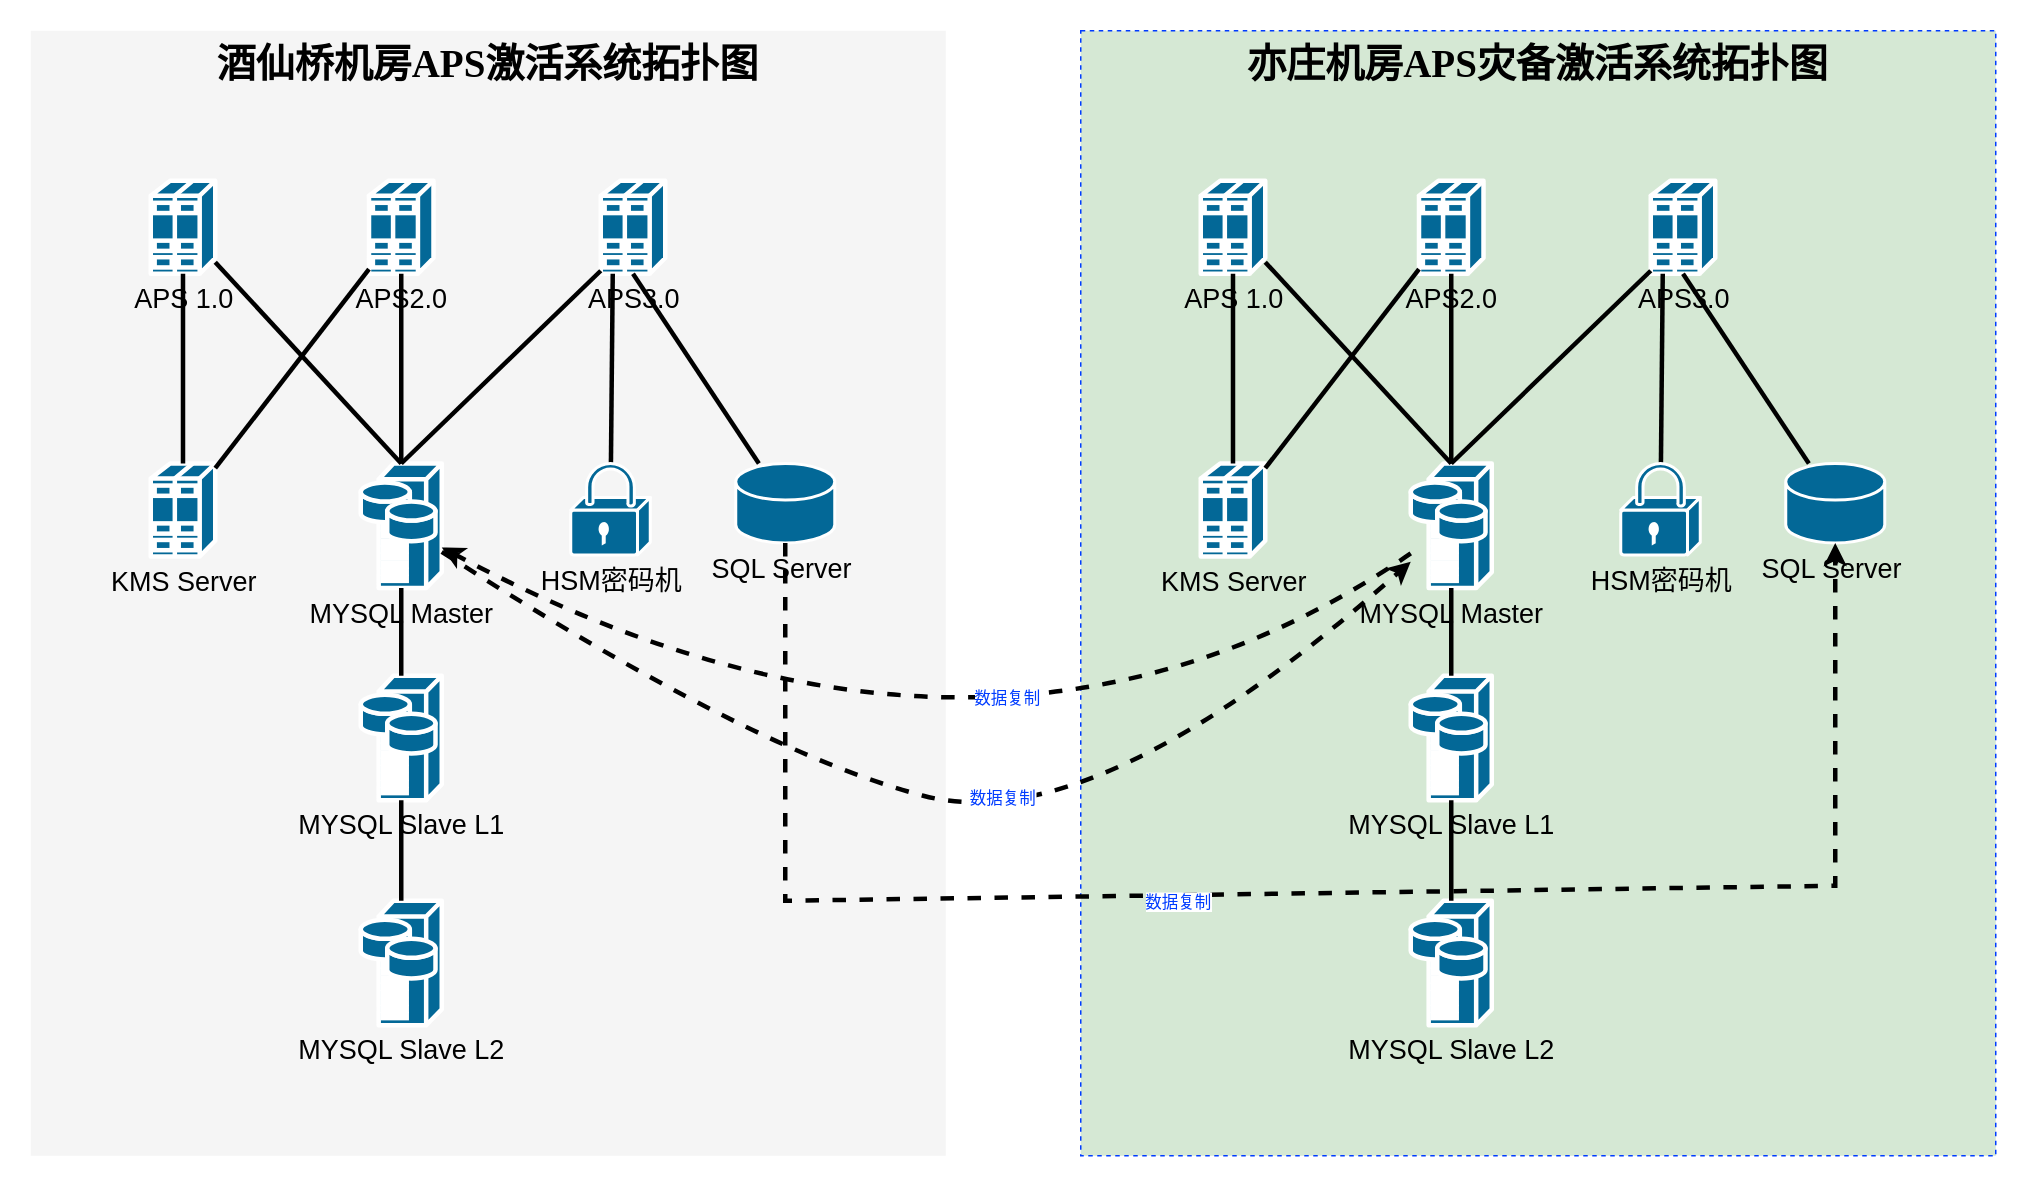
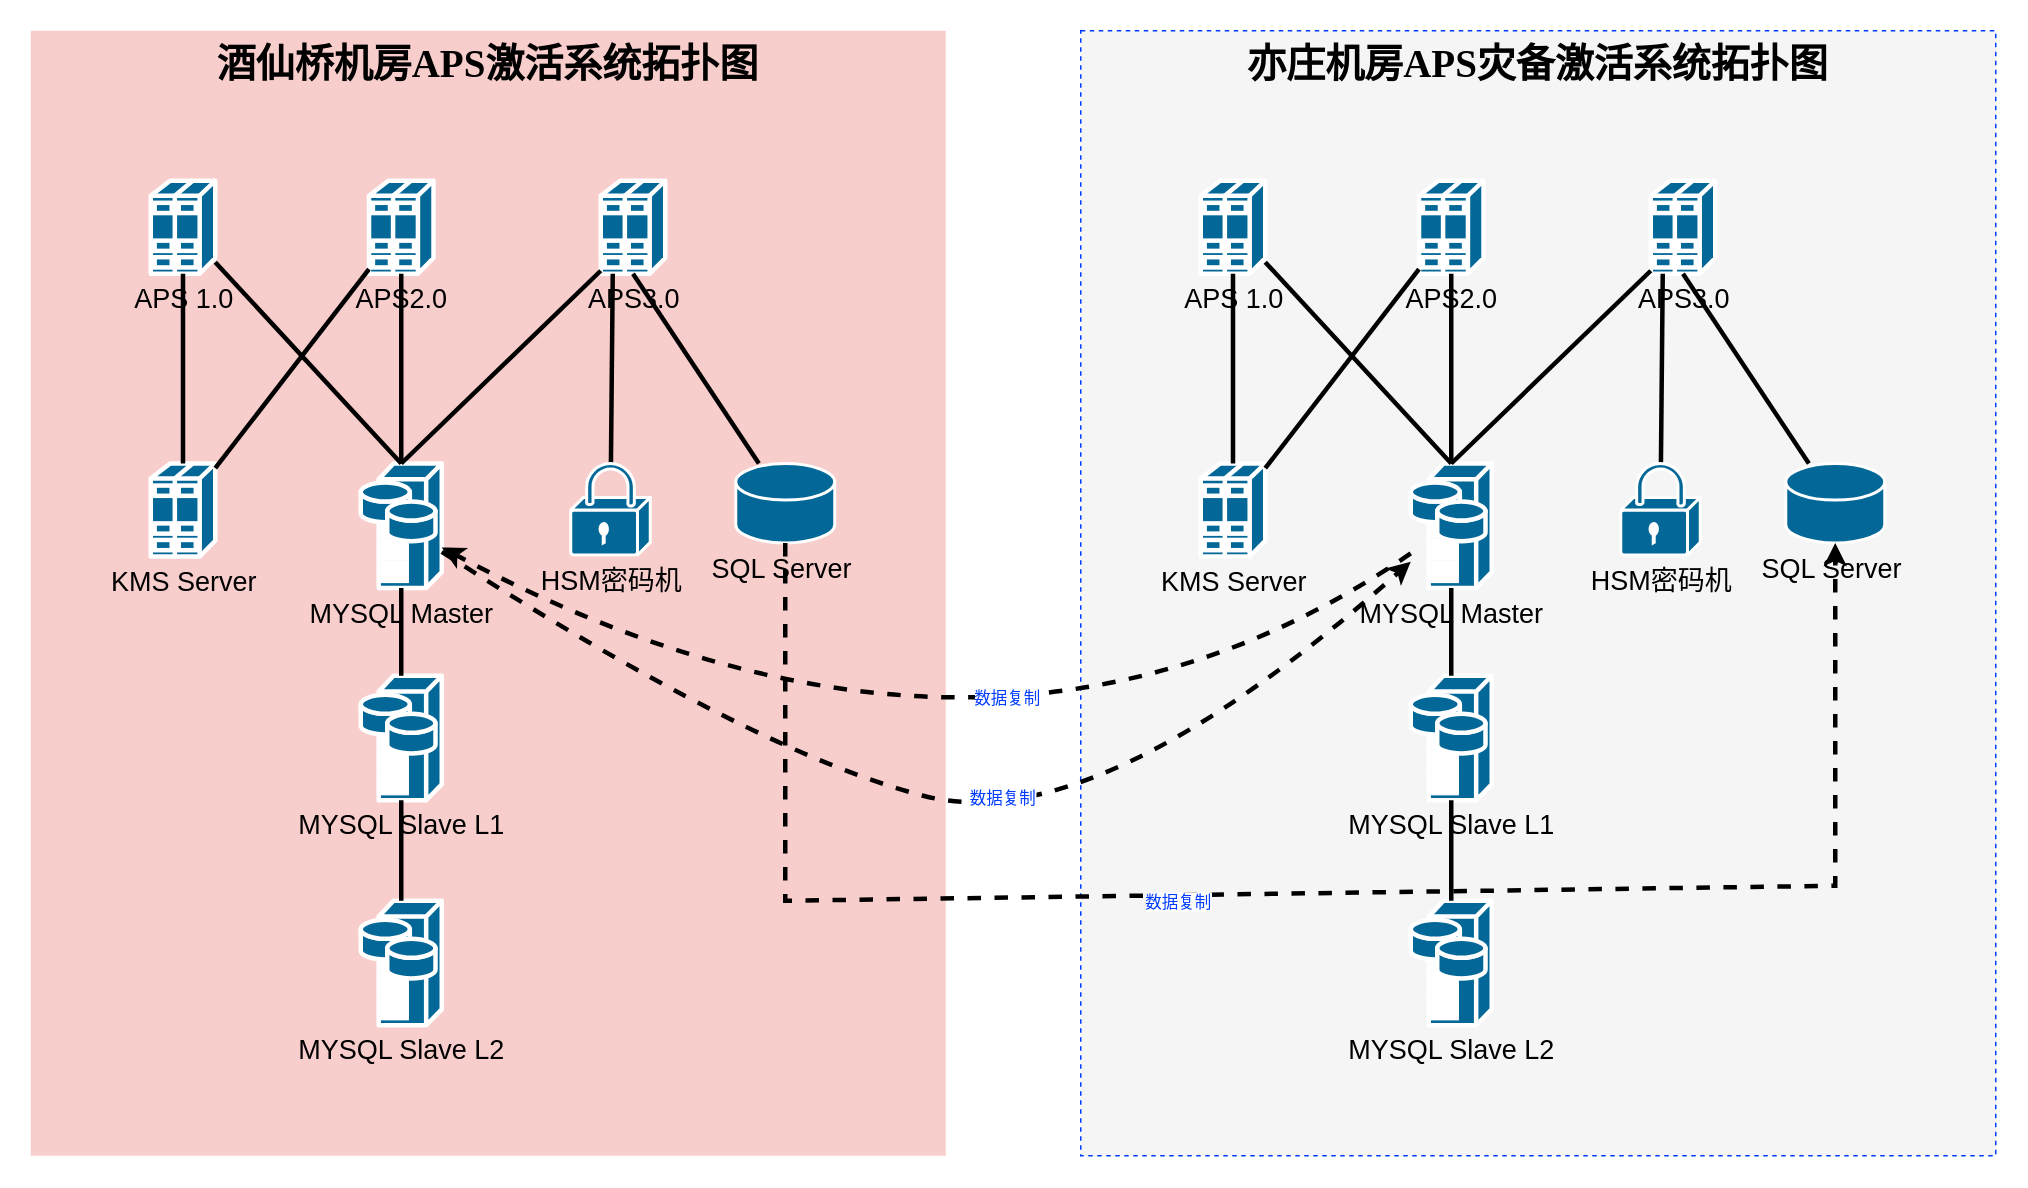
  <mxCell id="0" />
  <mxCell id="1" parent="0" />
- <mxCell id="2" value="&lt;font style=&quot;font-size: 26px;&quot;&gt;酒仙桥机房APS激活系统拓扑图&lt;/font&gt;" style="whiteSpace=wrap;html=1;rounded=0;shadow=0;comic=0;strokeWidth=1;fontFamily=Verdana;fontSize=14;fillColor=#f5f5f5;strokeColor=none;fontStyle=1;verticalAlign=top;" parent="1" vertex="1"><mxGeometry x="20" y="20" width="610" height="750" as="geometry" /></mxCell>
+ <mxCell id="2" value="&lt;font style=&quot;font-size: 26px;&quot;&gt;酒仙桥机房APS激活系统拓扑图&lt;/font&gt;" style="whiteSpace=wrap;html=1;rounded=0;shadow=0;comic=0;strokeWidth=1;fontFamily=Verdana;fontSize=14;fillColor=#f8cecc;strokeColor=none;fontStyle=1;verticalAlign=top;" parent="1" vertex="1"><mxGeometry x="20" y="20" width="610" height="750" as="geometry" /></mxCell>
  <mxCell id="3" value="&lt;font style=&quot;font-size: 18px;&quot;&gt;APS 1.0&lt;/font&gt;" style="shape=mxgraph.cisco.servers.standard_host;sketch=0;html=1;pointerEvents=1;dashed=0;fillColor=#036897;strokeColor=#ffffff;strokeWidth=3;verticalLabelPosition=bottom;verticalAlign=top;align=center;outlineConnect=0;fontSize=18;" parent="1" vertex="1"><mxGeometry x="100" y="120" width="43" height="62" as="geometry" /></mxCell>
  <mxCell id="4" value="KMS Server" style="shape=mxgraph.cisco.servers.standard_host;sketch=0;html=1;pointerEvents=1;dashed=0;fillColor=#036897;strokeColor=#ffffff;strokeWidth=3;verticalLabelPosition=bottom;verticalAlign=top;align=center;outlineConnect=0;fontSize=18;" parent="1" vertex="1"><mxGeometry x="100" y="308.5" width="43" height="62" as="geometry" /></mxCell>
  <mxCell id="5" value="APS2.0" style="shape=mxgraph.cisco.servers.standard_host;sketch=0;html=1;pointerEvents=1;dashed=0;fillColor=#036897;strokeColor=#ffffff;strokeWidth=3;verticalLabelPosition=bottom;verticalAlign=top;align=center;outlineConnect=0;fontSize=18;" parent="1" vertex="1"><mxGeometry x="245.5" y="120" width="43" height="62" as="geometry" /></mxCell>
  <mxCell id="6" value="APS3.0" style="shape=mxgraph.cisco.servers.standard_host;sketch=0;html=1;pointerEvents=1;dashed=0;fillColor=#036897;strokeColor=#ffffff;strokeWidth=3;verticalLabelPosition=bottom;verticalAlign=top;align=center;outlineConnect=0;fontSize=18;" parent="1" vertex="1"><mxGeometry x="400" y="120" width="43" height="62" as="geometry" /></mxCell>
  <mxCell id="7" value="MYSQL Master" style="shape=mxgraph.cisco.servers.storage_server;sketch=0;html=1;pointerEvents=1;dashed=0;fillColor=#036897;strokeColor=#ffffff;strokeWidth=3;verticalLabelPosition=bottom;verticalAlign=top;align=center;outlineConnect=0;fontSize=18;" parent="1" vertex="1"><mxGeometry x="240" y="308.5" width="54" height="83" as="geometry" /></mxCell>
  <mxCell id="8" value="MYSQL Slave L1" style="shape=mxgraph.cisco.servers.storage_server;sketch=0;html=1;pointerEvents=1;dashed=0;fillColor=#036897;strokeColor=#ffffff;strokeWidth=3;verticalLabelPosition=bottom;verticalAlign=top;align=center;outlineConnect=0;fontSize=18;" parent="1" vertex="1"><mxGeometry x="240" y="450" width="54" height="83" as="geometry" /></mxCell>
  <mxCell id="9" value="" style="endArrow=none;html=1;exitX=0.5;exitY=0;exitDx=0;exitDy=0;exitPerimeter=0;strokeWidth=3;rounded=1;strokeColor=#000000;fontSize=18;" parent="1" source="4" target="3" edge="1"><mxGeometry width="50" height="50" relative="1" as="geometry"><mxPoint x="150" y="242" as="sourcePoint" /><mxPoint x="200" y="192" as="targetPoint" /></mxGeometry></mxCell>
  <mxCell id="10" value="MYSQL Slave L2" style="shape=mxgraph.cisco.servers.storage_server;sketch=0;html=1;pointerEvents=1;dashed=0;fillColor=#036897;strokeColor=#ffffff;strokeWidth=3;verticalLabelPosition=bottom;verticalAlign=top;align=center;outlineConnect=0;fontSize=18;" parent="1" vertex="1"><mxGeometry x="240" y="600" width="54" height="83" as="geometry" /></mxCell>
  <mxCell id="11" value="" style="endArrow=none;html=1;strokeWidth=3;rounded=1;fontSize=18;" parent="1" source="4" target="5" edge="1"><mxGeometry width="50" height="50" relative="1" as="geometry"><mxPoint x="160" y="300" as="sourcePoint" /><mxPoint x="210" y="202" as="targetPoint" /></mxGeometry></mxCell>
  <mxCell id="12" value="" style="endArrow=none;html=1;exitX=0.5;exitY=0;exitDx=0;exitDy=0;exitPerimeter=0;strokeWidth=3;rounded=1;fontSize=18;" parent="1" source="7" target="3" edge="1"><mxGeometry width="50" height="50" relative="1" as="geometry"><mxPoint x="283" y="290" as="sourcePoint" /><mxPoint x="331" y="180" as="targetPoint" /></mxGeometry></mxCell>
  <mxCell id="13" value="" style="endArrow=none;html=1;strokeWidth=3;rounded=1;fontSize=18;" parent="1" source="19" edge="1"><mxGeometry width="50" height="50" relative="1" as="geometry"><mxPoint x="402.767" y="310" as="sourcePoint" /><mxPoint x="408" y="182" as="targetPoint" /></mxGeometry></mxCell>
  <mxCell id="14" value="" style="endArrow=none;html=1;strokeWidth=3;rounded=1;exitX=0.5;exitY=0;exitDx=0;exitDy=0;exitPerimeter=0;fontSize=18;" parent="1" source="7" target="5" edge="1"><mxGeometry width="50" height="50" relative="1" as="geometry"><mxPoint x="192" y="342" as="sourcePoint" /><mxPoint x="240" y="232" as="targetPoint" /></mxGeometry></mxCell>
  <mxCell id="15" value="" style="endArrow=none;html=1;rounded=0;strokeWidth=3;fontSize=18;" parent="1" source="10" target="8" edge="1"><mxGeometry width="50" height="50" relative="1" as="geometry"><mxPoint x="510" y="390" as="sourcePoint" /><mxPoint x="560" y="340" as="targetPoint" /></mxGeometry></mxCell>
  <mxCell id="16" value="" style="endArrow=none;html=1;rounded=0;strokeWidth=3;fontSize=18;" parent="1" source="7" target="8" edge="1"><mxGeometry width="50" height="50" relative="1" as="geometry"><mxPoint x="510" y="390" as="sourcePoint" /><mxPoint x="560" y="340" as="targetPoint" /></mxGeometry></mxCell>
  <mxCell id="17" value="" style="endArrow=none;html=1;rounded=0;exitX=0.5;exitY=0;exitDx=0;exitDy=0;exitPerimeter=0;strokeWidth=3;fontSize=18;" parent="1" source="7" edge="1"><mxGeometry width="50" height="50" relative="1" as="geometry"><mxPoint x="700" y="350" as="sourcePoint" /><mxPoint x="400" y="180" as="targetPoint" /></mxGeometry></mxCell>
  <mxCell id="18" value="" style="endArrow=none;html=1;rounded=0;entryX=0.5;entryY=1;entryDx=0;entryDy=0;entryPerimeter=0;strokeWidth=3;fontSize=18;" parent="1" source="20" target="6" edge="1"><mxGeometry width="50" height="50" relative="1" as="geometry"><mxPoint x="521.5" y="310" as="sourcePoint" /><mxPoint x="490" y="240" as="targetPoint" /></mxGeometry></mxCell>
  <mxCell id="19" value="HSM密码机" style="shape=mxgraph.cisco.security.lock;sketch=0;html=1;pointerEvents=1;dashed=0;fillColor=#036897;strokeColor=#ffffff;strokeWidth=2;verticalLabelPosition=bottom;verticalAlign=top;align=center;outlineConnect=0;fontSize=18;" parent="1" vertex="1"><mxGeometry x="380" y="308.5" width="53" height="61" as="geometry" /></mxCell>
  <mxCell id="20" value="SQL Server&amp;nbsp;" style="shape=mxgraph.cisco.storage.relational_database;sketch=0;html=1;pointerEvents=1;dashed=0;fillColor=#036897;strokeColor=#ffffff;strokeWidth=2;verticalLabelPosition=bottom;verticalAlign=top;align=center;outlineConnect=0;fontSize=18;" parent="1" vertex="1"><mxGeometry x="490" y="308.5" width="66" height="53" as="geometry" /></mxCell>
- <mxCell id="21" value="&lt;font style=&quot;font-size: 26px;&quot;&gt;亦庄机房APS灾备激活系统拓扑图&lt;/font&gt;" style="whiteSpace=wrap;html=1;rounded=0;shadow=0;comic=0;strokeWidth=1;fontFamily=Verdana;fontSize=14;fillColor=#d5e8d4;strokeColor=#003CFF;fontStyle=1;verticalAlign=top;dashed=1;perimeterSpacing=5;" parent="1" vertex="1"><mxGeometry x="720" y="20" width="610" height="750" as="geometry" /></mxCell>
+ <mxCell id="21" value="&lt;font style=&quot;font-size: 26px;&quot;&gt;亦庄机房APS灾备激活系统拓扑图&lt;/font&gt;" style="whiteSpace=wrap;html=1;rounded=0;shadow=0;comic=0;strokeWidth=1;fontFamily=Verdana;fontSize=14;fillColor=#f5f5f5;strokeColor=#003CFF;fontStyle=1;verticalAlign=top;dashed=1;perimeterSpacing=5;" parent="1" vertex="1"><mxGeometry x="720" y="20" width="610" height="750" as="geometry" /></mxCell>
  <mxCell id="22" value="&lt;font style=&quot;font-size: 18px;&quot;&gt;APS 1.0&lt;/font&gt;" style="shape=mxgraph.cisco.servers.standard_host;sketch=0;html=1;pointerEvents=1;dashed=0;fillColor=#036897;strokeColor=#ffffff;strokeWidth=3;verticalLabelPosition=bottom;verticalAlign=top;align=center;outlineConnect=0;fontSize=18;" parent="1" vertex="1"><mxGeometry x="800" y="120" width="43" height="62" as="geometry" /></mxCell>
  <mxCell id="23" value="KMS Server" style="shape=mxgraph.cisco.servers.standard_host;sketch=0;html=1;pointerEvents=1;dashed=0;fillColor=#036897;strokeColor=#ffffff;strokeWidth=3;verticalLabelPosition=bottom;verticalAlign=top;align=center;outlineConnect=0;fontSize=18;" parent="1" vertex="1"><mxGeometry x="800" y="308.5" width="43" height="62" as="geometry" /></mxCell>
  <mxCell id="24" value="APS2.0" style="shape=mxgraph.cisco.servers.standard_host;sketch=0;html=1;pointerEvents=1;dashed=0;fillColor=#036897;strokeColor=#ffffff;strokeWidth=3;verticalLabelPosition=bottom;verticalAlign=top;align=center;outlineConnect=0;fontSize=18;" parent="1" vertex="1"><mxGeometry x="945.5" y="120" width="43" height="62" as="geometry" /></mxCell>
  <mxCell id="25" value="APS3.0" style="shape=mxgraph.cisco.servers.standard_host;sketch=0;html=1;pointerEvents=1;dashed=0;fillColor=#036897;strokeColor=#ffffff;strokeWidth=3;verticalLabelPosition=bottom;verticalAlign=top;align=center;outlineConnect=0;fontSize=18;" parent="1" vertex="1"><mxGeometry x="1100" y="120" width="43" height="62" as="geometry" /></mxCell>
  <mxCell id="26" value="MYSQL Master" style="shape=mxgraph.cisco.servers.storage_server;sketch=0;html=1;pointerEvents=1;dashed=0;fillColor=#036897;strokeColor=#ffffff;strokeWidth=3;verticalLabelPosition=bottom;verticalAlign=top;align=center;outlineConnect=0;fontSize=18;" parent="1" vertex="1"><mxGeometry x="940" y="308.5" width="54" height="83" as="geometry" /></mxCell>
  <mxCell id="27" value="MYSQL Slave L1" style="shape=mxgraph.cisco.servers.storage_server;sketch=0;html=1;pointerEvents=1;dashed=0;fillColor=#036897;strokeColor=#ffffff;strokeWidth=3;verticalLabelPosition=bottom;verticalAlign=top;align=center;outlineConnect=0;fontSize=18;" parent="1" vertex="1"><mxGeometry x="940" y="450" width="54" height="83" as="geometry" /></mxCell>
  <mxCell id="28" value="" style="endArrow=none;html=1;exitX=0.5;exitY=0;exitDx=0;exitDy=0;exitPerimeter=0;strokeWidth=3;rounded=1;strokeColor=#000000;fontSize=18;" parent="1" source="23" target="22" edge="1"><mxGeometry width="50" height="50" relative="1" as="geometry"><mxPoint x="850" y="242" as="sourcePoint" /><mxPoint x="900" y="192" as="targetPoint" /></mxGeometry></mxCell>
  <mxCell id="29" value="MYSQL Slave L2" style="shape=mxgraph.cisco.servers.storage_server;sketch=0;html=1;pointerEvents=1;dashed=0;fillColor=#036897;strokeColor=#ffffff;strokeWidth=3;verticalLabelPosition=bottom;verticalAlign=top;align=center;outlineConnect=0;fontSize=18;" parent="1" vertex="1"><mxGeometry x="940" y="600" width="54" height="83" as="geometry" /></mxCell>
  <mxCell id="30" value="" style="endArrow=none;html=1;strokeWidth=3;rounded=1;fontSize=18;" parent="1" source="23" target="24" edge="1"><mxGeometry width="50" height="50" relative="1" as="geometry"><mxPoint x="860" y="300" as="sourcePoint" /><mxPoint x="910" y="202" as="targetPoint" /></mxGeometry></mxCell>
  <mxCell id="31" value="" style="endArrow=none;html=1;exitX=0.5;exitY=0;exitDx=0;exitDy=0;exitPerimeter=0;strokeWidth=3;rounded=1;fontSize=18;" parent="1" source="26" target="22" edge="1"><mxGeometry width="50" height="50" relative="1" as="geometry"><mxPoint x="983" y="290" as="sourcePoint" /><mxPoint x="1031" y="180" as="targetPoint" /></mxGeometry></mxCell>
  <mxCell id="32" value="" style="endArrow=none;html=1;strokeWidth=3;rounded=1;fontSize=18;" parent="1" source="38" edge="1"><mxGeometry width="50" height="50" relative="1" as="geometry"><mxPoint x="1102.767" y="310" as="sourcePoint" /><mxPoint x="1108" y="182" as="targetPoint" /></mxGeometry></mxCell>
  <mxCell id="33" value="" style="endArrow=none;html=1;strokeWidth=3;rounded=1;exitX=0.5;exitY=0;exitDx=0;exitDy=0;exitPerimeter=0;fontSize=18;" parent="1" source="26" target="24" edge="1"><mxGeometry width="50" height="50" relative="1" as="geometry"><mxPoint x="892" y="342" as="sourcePoint" /><mxPoint x="940" y="232" as="targetPoint" /></mxGeometry></mxCell>
  <mxCell id="34" value="" style="endArrow=none;html=1;rounded=0;strokeWidth=3;fontSize=18;" parent="1" source="29" target="27" edge="1"><mxGeometry width="50" height="50" relative="1" as="geometry"><mxPoint x="1210" y="390" as="sourcePoint" /><mxPoint x="1260" y="340" as="targetPoint" /></mxGeometry></mxCell>
  <mxCell id="35" value="" style="endArrow=none;html=1;rounded=0;strokeWidth=3;fontSize=18;" parent="1" source="26" target="27" edge="1"><mxGeometry width="50" height="50" relative="1" as="geometry"><mxPoint x="1210" y="390" as="sourcePoint" /><mxPoint x="1260" y="340" as="targetPoint" /></mxGeometry></mxCell>
  <mxCell id="36" value="" style="endArrow=none;html=1;rounded=0;exitX=0.5;exitY=0;exitDx=0;exitDy=0;exitPerimeter=0;strokeWidth=3;fontSize=18;" parent="1" source="26" edge="1"><mxGeometry width="50" height="50" relative="1" as="geometry"><mxPoint x="1400" y="350" as="sourcePoint" /><mxPoint x="1100" y="180" as="targetPoint" /></mxGeometry></mxCell>
  <mxCell id="37" value="" style="endArrow=none;html=1;rounded=0;entryX=0.5;entryY=1;entryDx=0;entryDy=0;entryPerimeter=0;strokeWidth=3;fontSize=18;" parent="1" source="39" target="25" edge="1"><mxGeometry width="50" height="50" relative="1" as="geometry"><mxPoint x="1221.5" y="310" as="sourcePoint" /><mxPoint x="1190" y="240" as="targetPoint" /></mxGeometry></mxCell>
  <mxCell id="38" value="HSM密码机" style="shape=mxgraph.cisco.security.lock;sketch=0;html=1;pointerEvents=1;dashed=0;fillColor=#036897;strokeColor=#ffffff;strokeWidth=2;verticalLabelPosition=bottom;verticalAlign=top;align=center;outlineConnect=0;fontSize=18;" parent="1" vertex="1"><mxGeometry x="1080" y="308.5" width="53" height="61" as="geometry" /></mxCell>
  <mxCell id="39" value="SQL Server&amp;nbsp;" style="shape=mxgraph.cisco.storage.relational_database;sketch=0;html=1;pointerEvents=1;dashed=0;fillColor=#036897;strokeColor=#ffffff;strokeWidth=2;verticalLabelPosition=bottom;verticalAlign=top;align=center;outlineConnect=0;fontSize=18;" parent="1" vertex="1"><mxGeometry x="1190" y="308.5" width="66" height="53" as="geometry" /></mxCell>
  <mxCell id="40" value="" style="curved=1;endArrow=classic;html=1;rounded=0;strokeWidth=3;dashed=1;strokeColor=#000000;" parent="1" source="26" target="7" edge="1"><mxGeometry width="50" height="50" relative="1" as="geometry"><mxPoint x="660" y="370" as="sourcePoint" /><mxPoint x="710" y="320" as="targetPoint" /><Array as="points"><mxPoint x="660" y="560" /></Array></mxGeometry></mxCell>
  <mxCell id="41" value="数据复制" style="edgeLabel;html=1;align=center;verticalAlign=middle;resizable=0;points=[];fontColor=#003CFF;" parent="40" vertex="1" connectable="0"><mxGeometry x="-0.255" y="-76" relative="1" as="geometry"><mxPoint x="5" as="offset" /></mxGeometry></mxCell>
  <mxCell id="42" value="" style="curved=1;endArrow=classic;html=1;rounded=0;strokeWidth=3;dashed=1;strokeColor=#000000;" parent="1" source="7" target="26" edge="1"><mxGeometry width="50" height="50" relative="1" as="geometry"><mxPoint x="660" y="370" as="sourcePoint" /><mxPoint x="710" y="320" as="targetPoint" /><Array as="points"><mxPoint x="500" y="500" /><mxPoint x="730" y="560" /></Array></mxGeometry></mxCell>
  <mxCell id="43" value="数据复制" style="edgeLabel;html=1;align=center;verticalAlign=middle;resizable=0;points=[];fontColor=#003CFF;" parent="42" vertex="1" connectable="0"><mxGeometry x="0.036" y="7" relative="1" as="geometry"><mxPoint x="21" as="offset" /></mxGeometry></mxCell>
  <mxCell id="44" value="" style="endArrow=classic;html=1;rounded=0;dashed=1;strokeWidth=3;strokeColor=#000000;" edge="1" parent="1" source="20" target="39"><mxGeometry width="50" height="50" relative="1" as="geometry"><mxPoint x="660" y="470" as="sourcePoint" /><mxPoint x="710" y="420" as="targetPoint" /><Array as="points"><mxPoint x="523" y="600" /><mxPoint x="1223" y="590" /></Array></mxGeometry></mxCell>
  <mxCell id="45" value="&lt;font&gt;数据复制&lt;/font&gt;" style="edgeLabel;html=1;align=center;verticalAlign=middle;resizable=0;points=[];fontColor=#003CFF;" vertex="1" connectable="0" parent="44"><mxGeometry x="-0.144" y="-4" relative="1" as="geometry"><mxPoint as="offset" /></mxGeometry></mxCell>
